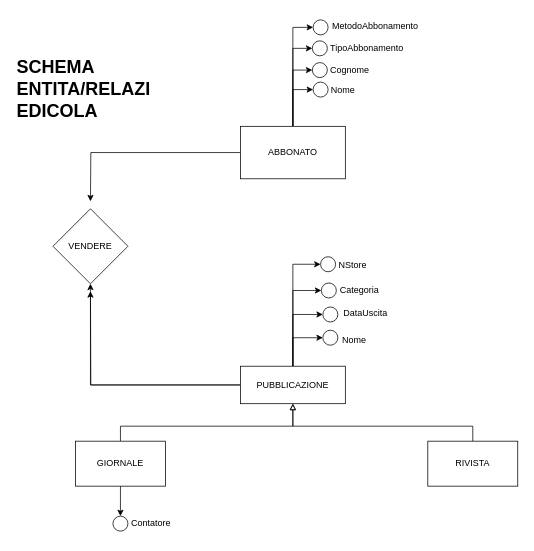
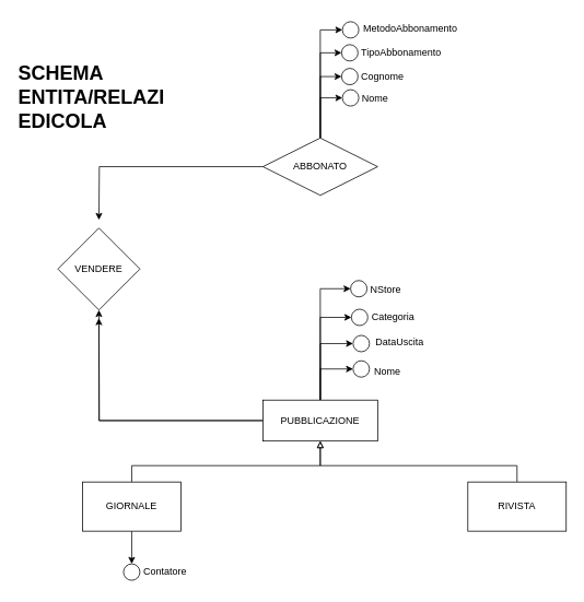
  <mxCell id="0" />
  <mxCell id="1" parent="0" />
  <mxCell id="2" style="edgeStyle=orthogonalEdgeStyle;rounded=0;orthogonalLoop=1;jettySize=auto;html=1;entryX=0;entryY=0.5;entryDx=0;entryDy=0;" edge="1" parent="1" source="7" target="31"><mxGeometry relative="1" as="geometry" /></mxCell>
  <mxCell id="3" style="edgeStyle=orthogonalEdgeStyle;rounded=0;orthogonalLoop=1;jettySize=auto;html=1;entryX=0;entryY=0.5;entryDx=0;entryDy=0;" edge="1" parent="1" source="7" target="33"><mxGeometry relative="1" as="geometry" /></mxCell>
  <mxCell id="4" style="edgeStyle=orthogonalEdgeStyle;rounded=0;orthogonalLoop=1;jettySize=auto;html=1;entryX=0;entryY=0.5;entryDx=0;entryDy=0;" edge="1" parent="1" source="7" target="35"><mxGeometry relative="1" as="geometry" /></mxCell>
  <mxCell id="5" style="edgeStyle=orthogonalEdgeStyle;rounded=0;orthogonalLoop=1;jettySize=auto;html=1;entryX=0;entryY=0.5;entryDx=0;entryDy=0;" edge="1" parent="1" source="7" target="37"><mxGeometry relative="1" as="geometry" /></mxCell>
  <mxCell id="6" style="edgeStyle=orthogonalEdgeStyle;rounded=0;orthogonalLoop=1;jettySize=auto;html=1;" edge="1" parent="1" source="7"><mxGeometry relative="1" as="geometry"><mxPoint x="120" y="268" as="targetPoint" /></mxGeometry></mxCell>
- <mxCell id="7" value="ABBONATO" style="rounded=0;whiteSpace=wrap;html=1;" vertex="1" parent="1"><mxGeometry x="320" y="168" width="140" height="70" as="geometry" /></mxCell>
+ <mxCell id="7" value="ABBONATO" style="rhombus;whiteSpace=wrap;html=1;" vertex="1" parent="1"><mxGeometry x="320" y="168" width="140" height="70" as="geometry" /></mxCell>
  <mxCell id="8" value="VENDERE" style="rhombus;whiteSpace=wrap;html=1;" vertex="1" parent="1"><mxGeometry x="70" y="278" width="100" height="100" as="geometry" /></mxCell>
  <mxCell id="9" style="edgeStyle=orthogonalEdgeStyle;rounded=0;orthogonalLoop=1;jettySize=auto;html=1;entryX=0;entryY=0.5;entryDx=0;entryDy=0;" edge="1" parent="1" source="15" target="21"><mxGeometry relative="1" as="geometry" /></mxCell>
  <mxCell id="10" style="edgeStyle=orthogonalEdgeStyle;rounded=0;orthogonalLoop=1;jettySize=auto;html=1;entryX=0;entryY=0.5;entryDx=0;entryDy=0;" edge="1" parent="1" source="15" target="23"><mxGeometry relative="1" as="geometry" /></mxCell>
  <mxCell id="11" style="edgeStyle=orthogonalEdgeStyle;rounded=0;orthogonalLoop=1;jettySize=auto;html=1;entryX=0;entryY=0.5;entryDx=0;entryDy=0;" edge="1" parent="1" source="15" target="25"><mxGeometry relative="1" as="geometry" /></mxCell>
  <mxCell id="12" style="edgeStyle=orthogonalEdgeStyle;rounded=0;orthogonalLoop=1;jettySize=auto;html=1;entryX=0;entryY=0.5;entryDx=0;entryDy=0;" edge="1" parent="1" source="15" target="27"><mxGeometry relative="1" as="geometry" /></mxCell>
  <mxCell id="13" style="edgeStyle=orthogonalEdgeStyle;rounded=0;orthogonalLoop=1;jettySize=auto;html=1;entryX=0.5;entryY=1;entryDx=0;entryDy=0;" edge="1" parent="1" source="15" target="8"><mxGeometry relative="1" as="geometry" /></mxCell>
  <mxCell id="14" style="edgeStyle=orthogonalEdgeStyle;rounded=0;orthogonalLoop=1;jettySize=auto;html=1;" edge="1" parent="1" source="15"><mxGeometry relative="1" as="geometry"><mxPoint x="120" y="388" as="targetPoint" /></mxGeometry></mxCell>
  <mxCell id="15" value="PUBBLICAZIONE" style="rounded=0;whiteSpace=wrap;html=1;" vertex="1" parent="1"><mxGeometry x="320" y="488" width="140" height="50" as="geometry" /></mxCell>
  <mxCell id="16" style="edgeStyle=orthogonalEdgeStyle;rounded=0;orthogonalLoop=1;jettySize=auto;html=1;entryX=0.5;entryY=0;entryDx=0;entryDy=0;" edge="1" parent="1" source="18" target="29"><mxGeometry relative="1" as="geometry" /></mxCell>
  <mxCell id="17" style="edgeStyle=orthogonalEdgeStyle;rounded=0;orthogonalLoop=1;jettySize=auto;html=1;exitX=0.5;exitY=0;exitDx=0;exitDy=0;entryX=0.5;entryY=1;entryDx=0;entryDy=0;endArrow=block;endFill=0;" edge="1" parent="1" source="18" target="15"><mxGeometry relative="1" as="geometry"><Array as="points"><mxPoint x="160" y="568" /><mxPoint x="390" y="568" /></Array></mxGeometry></mxCell>
  <mxCell id="18" value="GIORNALE" style="rounded=0;whiteSpace=wrap;html=1;" vertex="1" parent="1"><mxGeometry x="100" y="588" width="120" height="60" as="geometry" /></mxCell>
  <mxCell id="19" style="edgeStyle=orthogonalEdgeStyle;rounded=0;orthogonalLoop=1;jettySize=auto;html=1;entryX=0.5;entryY=1;entryDx=0;entryDy=0;endArrow=block;endFill=0;" edge="1" parent="1"><mxGeometry relative="1" as="geometry"><mxPoint x="630" y="588" as="sourcePoint" /><mxPoint x="390" y="538" as="targetPoint" /><Array as="points"><mxPoint x="630" y="568" /><mxPoint x="390" y="568" /></Array></mxGeometry></mxCell>
  <mxCell id="20" value="RIVISTA" style="rounded=0;whiteSpace=wrap;html=1;" vertex="1" parent="1"><mxGeometry x="570" y="588" width="120" height="60" as="geometry" /></mxCell>
  <mxCell id="21" value="" style="ellipse;whiteSpace=wrap;html=1;aspect=fixed;" vertex="1" parent="1"><mxGeometry x="430" y="440" width="20" height="20" as="geometry" /></mxCell>
  <mxCell id="22" value="Nome" style="text;html=1;align=center;verticalAlign=middle;whiteSpace=wrap;rounded=0;" vertex="1" parent="1"><mxGeometry x="442" y="438" width="60" height="30" as="geometry" /></mxCell>
  <mxCell id="23" value="" style="ellipse;whiteSpace=wrap;html=1;aspect=fixed;" vertex="1" parent="1"><mxGeometry x="430" y="409" width="20" height="20" as="geometry" /></mxCell>
  <mxCell id="24" value="DataUscita" style="text;html=1;align=center;verticalAlign=middle;whiteSpace=wrap;rounded=0;" vertex="1" parent="1"><mxGeometry x="457" y="403" width="60" height="30" as="geometry" /></mxCell>
  <mxCell id="25" value="" style="ellipse;whiteSpace=wrap;html=1;aspect=fixed;" vertex="1" parent="1"><mxGeometry x="428" y="377" width="20" height="20" as="geometry" /></mxCell>
  <mxCell id="26" value="Categoria" style="text;html=1;align=center;verticalAlign=middle;whiteSpace=wrap;rounded=0;" vertex="1" parent="1"><mxGeometry x="449" y="372" width="60" height="30" as="geometry" /></mxCell>
  <mxCell id="27" value="" style="ellipse;whiteSpace=wrap;html=1;aspect=fixed;" vertex="1" parent="1"><mxGeometry x="427" y="342" width="20" height="20" as="geometry" /></mxCell>
  <mxCell id="28" value="NStore" style="text;html=1;align=center;verticalAlign=middle;whiteSpace=wrap;rounded=0;" vertex="1" parent="1"><mxGeometry x="440" y="338" width="60" height="30" as="geometry" /></mxCell>
  <mxCell id="29" value="" style="ellipse;whiteSpace=wrap;html=1;aspect=fixed;" vertex="1" parent="1"><mxGeometry x="150" y="688" width="20" height="20" as="geometry" /></mxCell>
  <mxCell id="30" value="Contatore" style="text;html=1;align=center;verticalAlign=middle;whiteSpace=wrap;rounded=0;" vertex="1" parent="1"><mxGeometry x="171" y="683" width="60" height="30" as="geometry" /></mxCell>
  <mxCell id="31" value="" style="ellipse;whiteSpace=wrap;html=1;aspect=fixed;" vertex="1" parent="1"><mxGeometry x="417" y="109" width="20" height="20" as="geometry" /></mxCell>
  <mxCell id="32" value="Nome" style="text;html=1;align=center;verticalAlign=middle;whiteSpace=wrap;rounded=0;" vertex="1" parent="1"><mxGeometry x="427" y="105" width="60" height="30" as="geometry" /></mxCell>
  <mxCell id="33" value="" style="ellipse;whiteSpace=wrap;html=1;aspect=fixed;" vertex="1" parent="1"><mxGeometry x="416" y="83" width="20" height="20" as="geometry" /></mxCell>
  <mxCell id="34" value="Cognome" style="text;html=1;align=center;verticalAlign=middle;whiteSpace=wrap;rounded=0;" vertex="1" parent="1"><mxGeometry x="436" y="78" width="60" height="30" as="geometry" /></mxCell>
  <mxCell id="35" value="" style="ellipse;whiteSpace=wrap;html=1;aspect=fixed;" vertex="1" parent="1"><mxGeometry x="416" y="54" width="20" height="20" as="geometry" /></mxCell>
  <mxCell id="36" value="TipoAbbonamento" style="text;html=1;align=center;verticalAlign=middle;whiteSpace=wrap;rounded=0;" vertex="1" parent="1"><mxGeometry x="459" y="49" width="60" height="30" as="geometry" /></mxCell>
  <mxCell id="37" value="" style="ellipse;whiteSpace=wrap;html=1;aspect=fixed;" vertex="1" parent="1"><mxGeometry x="417" y="26" width="20" height="20" as="geometry" /></mxCell>
  <mxCell id="38" value="MetodoAbbonamento" style="text;html=1;align=center;verticalAlign=middle;whiteSpace=wrap;rounded=0;" vertex="1" parent="1"><mxGeometry x="470" y="20" width="60" height="30" as="geometry" /></mxCell>
  <mxCell id="39" value="&lt;h1 style=&quot;margin-top: 0px;&quot;&gt;SCHEMA ENTITA/RELAZIONE EDICOLA&lt;/h1&gt;&lt;div&gt;&lt;br&gt;&lt;/div&gt;" style="text;html=1;whiteSpace=wrap;overflow=hidden;rounded=0;" vertex="1" parent="1"><mxGeometry x="20" y="69" width="180" height="120" as="geometry" /></mxCell>
